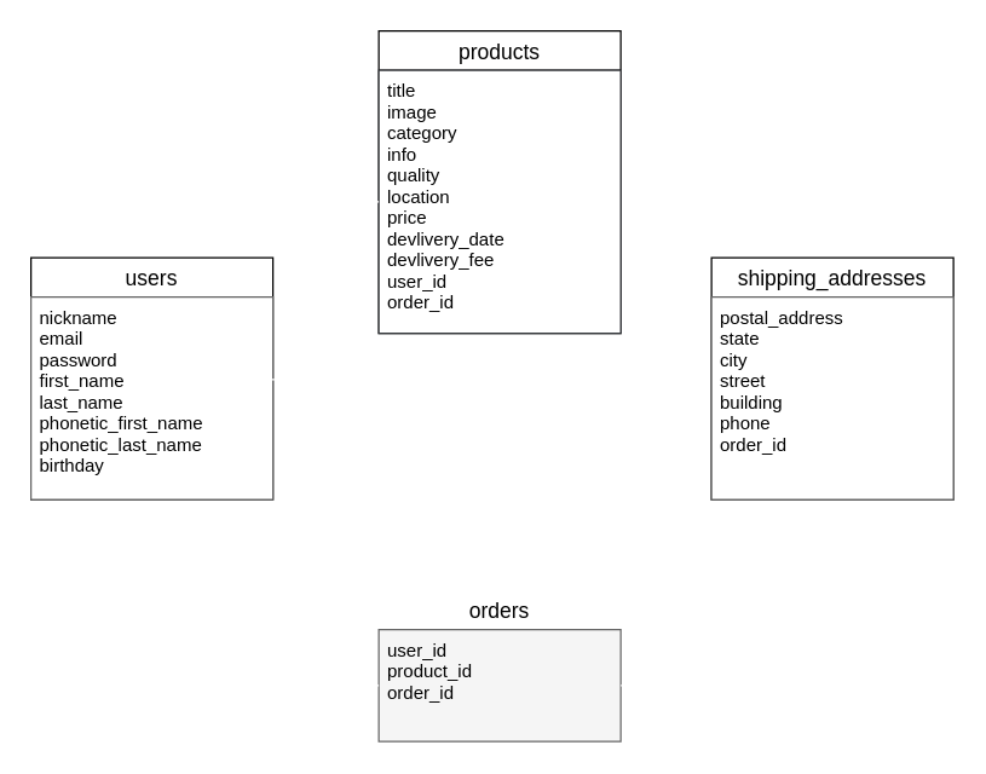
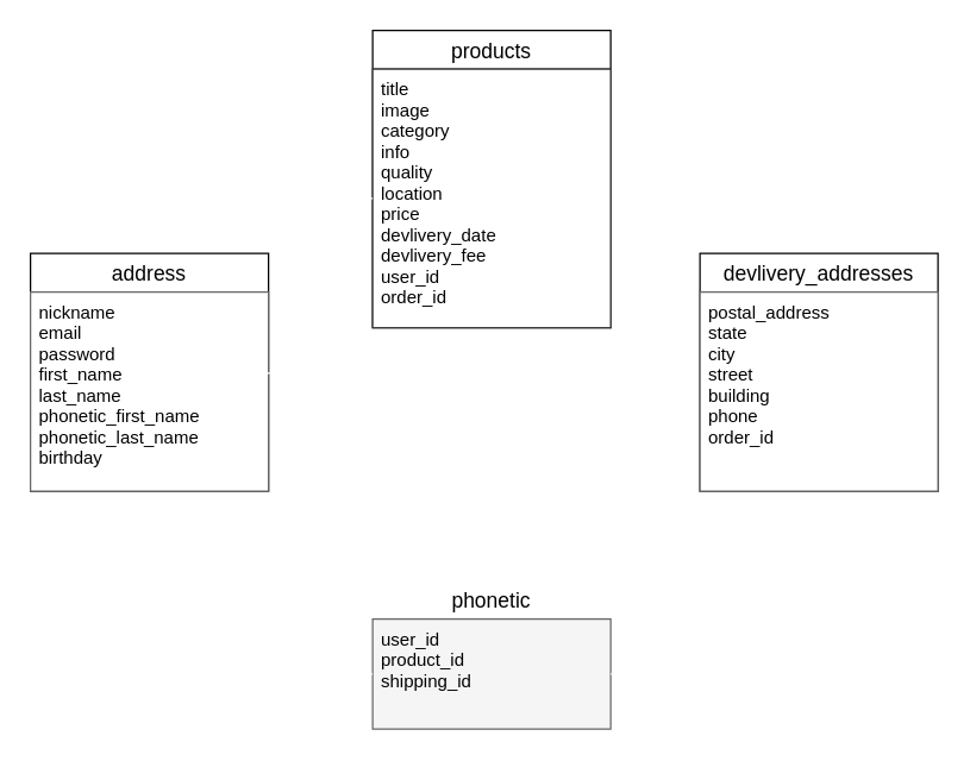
  <mxCell id="0" />
  <mxCell id="1" parent="0" />
  <mxCell id="2" style="edgeStyle=orthogonalEdgeStyle;rounded=0;orthogonalLoop=1;jettySize=auto;html=1;endArrow=ERone;endFill=0;" edge="1" parent="1"><mxGeometry relative="1" as="geometry"><mxPoint x="120" y="190" as="targetPoint" /><mxPoint x="120" y="190" as="sourcePoint" /></mxGeometry></mxCell>
  <mxCell id="3" style="edgeStyle=orthogonalEdgeStyle;rounded=0;orthogonalLoop=1;jettySize=auto;html=1;endArrow=ERmany;endFill=0;strokeColor=#FFFFFF;" edge="1" parent="1" source="4" target="12"><mxGeometry relative="1" as="geometry"><Array as="points"><mxPoint x="210" y="250" /><mxPoint x="210" y="133" /></Array></mxGeometry></mxCell>
- <mxCell id="4" value="users" style="swimlane;fontStyle=0;childLayout=stackLayout;horizontal=1;startSize=26;horizontalStack=0;resizeParent=1;resizeParentMax=0;resizeLast=0;collapsible=1;marginBottom=0;align=center;fontSize=14;" vertex="1" parent="1"><mxGeometry x="20" y="170" width="160" height="160" as="geometry"><mxRectangle x="20" y="280" width="70" height="26" as="alternateBounds" /></mxGeometry></mxCell>
+ <mxCell id="4" value="address" style="swimlane;fontStyle=0;childLayout=stackLayout;horizontal=1;startSize=26;horizontalStack=0;resizeParent=1;resizeParentMax=0;resizeLast=0;collapsible=1;marginBottom=0;align=center;fontSize=14;" vertex="1" parent="1"><mxGeometry x="20" y="170" width="160" height="160" as="geometry"><mxRectangle x="20" y="280" width="70" height="26" as="alternateBounds" /></mxGeometry></mxCell>
  <mxCell id="5" value="nickname&#10;email&#10;password&#10;first_name&#10;last_name&#10;phonetic_first_name&#10;phonetic_last_name&#10;birthday&#10;" style="text;spacingLeft=4;spacingRight=4;overflow=hidden;rotatable=0;points=[[0,0.5],[1,0.5]];portConstraint=eastwest;fontSize=12;strokeColor=#666666;fillColor=#FFFFFF;fontColor=#000000;" vertex="1" parent="4"><mxGeometry y="26" width="160" height="134" as="geometry" /></mxCell>
  <mxCell id="6" style="edgeStyle=orthogonalEdgeStyle;rounded=0;orthogonalLoop=1;jettySize=auto;html=1;entryX=0.5;entryY=1;entryDx=0;entryDy=0;entryPerimeter=0;endArrow=ERone;endFill=0;strokeColor=#FFFFFF;" edge="1" parent="1" source="7" target="12"><mxGeometry relative="1" as="geometry"><Array as="points"><mxPoint x="330" y="250" /><mxPoint x="330" y="250" /></Array></mxGeometry></mxCell>
- <mxCell id="7" value="orders" style="swimlane;fontStyle=0;childLayout=stackLayout;horizontal=1;startSize=26;horizontalStack=0;resizeParent=1;resizeParentMax=0;resizeLast=0;collapsible=1;marginBottom=0;align=center;fontSize=14;strokeColor=#FFFFFF;" vertex="1" parent="1"><mxGeometry x="250" y="390" width="160" height="100" as="geometry" /></mxCell>
- <mxCell id="8" value="user_id&#10;product_id&#10;order_id&#10;" style="text;strokeColor=#666666;fillColor=#f5f5f5;spacingLeft=4;spacingRight=4;overflow=hidden;rotatable=0;points=[[0,0.5],[1,0.5]];portConstraint=eastwest;fontSize=12;fontColor=#000000;" vertex="1" parent="7"><mxGeometry y="26" width="160" height="74" as="geometry" /></mxCell>
- <mxCell id="9" value="shipping_addresses" style="swimlane;fontStyle=0;childLayout=stackLayout;horizontal=1;startSize=26;horizontalStack=0;resizeParent=1;resizeParentMax=0;resizeLast=0;collapsible=1;marginBottom=0;align=center;fontSize=14;" vertex="1" parent="1"><mxGeometry x="470" y="170" width="160" height="160" as="geometry" /></mxCell>
+ <mxCell id="7" value="phonetic" style="swimlane;fontStyle=0;childLayout=stackLayout;horizontal=1;startSize=26;horizontalStack=0;resizeParent=1;resizeParentMax=0;resizeLast=0;collapsible=1;marginBottom=0;align=center;fontSize=14;strokeColor=#FFFFFF;" vertex="1" parent="1"><mxGeometry x="250" y="390" width="160" height="100" as="geometry" /></mxCell>
+ <mxCell id="8" value="user_id&#10;product_id&#10;shipping_id&#10;" style="text;strokeColor=#666666;fillColor=#f5f5f5;spacingLeft=4;spacingRight=4;overflow=hidden;rotatable=0;points=[[0,0.5],[1,0.5]];portConstraint=eastwest;fontSize=12;fontColor=#000000;" vertex="1" parent="7"><mxGeometry y="26" width="160" height="74" as="geometry" /></mxCell>
+ <mxCell id="9" value="devlivery_addresses" style="swimlane;fontStyle=0;childLayout=stackLayout;horizontal=1;startSize=26;horizontalStack=0;resizeParent=1;resizeParentMax=0;resizeLast=0;collapsible=1;marginBottom=0;align=center;fontSize=14;" vertex="1" parent="1"><mxGeometry x="470" y="170" width="160" height="160" as="geometry" /></mxCell>
  <mxCell id="10" value="postal_address&#10;state&#10;city&#10;street&#10;building&#10;phone&#10;order_id" style="text;strokeColor=#666666;spacingLeft=4;spacingRight=4;overflow=hidden;rotatable=0;points=[[0,0.5],[1,0.5]];portConstraint=eastwest;fontSize=12;fillColor=#FFFFFF;fontColor=#000000;" vertex="1" parent="9"><mxGeometry y="26" width="160" height="134" as="geometry" /></mxCell>
  <mxCell id="11" value="products" style="swimlane;fontStyle=0;childLayout=stackLayout;horizontal=1;startSize=26;horizontalStack=0;resizeParent=1;resizeParentMax=0;resizeLast=0;collapsible=1;marginBottom=0;align=center;fontSize=14;" vertex="1" parent="1"><mxGeometry x="250" y="20" width="160" height="200" as="geometry" /></mxCell>
  <mxCell id="12" value="title&#10;image&#10;category&#10;info&#10;quality&#10;location&#10;price&#10;devlivery_date&#10;devlivery_fee&#10;user_id&#10;order_id&#10;" style="text;strokeColor=#36393d;spacingLeft=4;spacingRight=4;overflow=hidden;rotatable=0;points=[[0,0.5],[1,0.5]];portConstraint=eastwest;fontSize=12;fillColor=#FFFFFF;fontColor=#000000;" vertex="1" parent="11"><mxGeometry y="26" width="160" height="174" as="geometry" /></mxCell>
  <mxCell id="13" style="edgeStyle=orthogonalEdgeStyle;rounded=0;orthogonalLoop=1;jettySize=auto;html=1;endArrow=ERone;endFill=0;strokeColor=#FFFFFF;" edge="1" parent="1" source="8"><mxGeometry relative="1" as="geometry"><mxPoint x="100" y="340" as="targetPoint" /><Array as="points"><mxPoint x="100" y="453" /></Array></mxGeometry></mxCell>
  <mxCell id="14" style="edgeStyle=orthogonalEdgeStyle;rounded=0;orthogonalLoop=1;jettySize=auto;html=1;entryX=0.996;entryY=0.407;entryDx=0;entryDy=0;entryPerimeter=0;endArrow=ERone;endFill=0;strokeColor=#FFFFFF;" edge="1" parent="1" source="12" target="5"><mxGeometry relative="1" as="geometry"><Array as="points"><mxPoint x="210" y="133" /><mxPoint x="210" y="251" /></Array></mxGeometry></mxCell>
  <mxCell id="15" style="edgeStyle=orthogonalEdgeStyle;rounded=0;orthogonalLoop=1;jettySize=auto;html=1;endArrow=ERone;endFill=0;strokeColor=#FFFFFF;" edge="1" parent="1" source="8"><mxGeometry relative="1" as="geometry"><mxPoint x="550" y="340" as="targetPoint" /><Array as="points"><mxPoint x="550" y="453" /></Array></mxGeometry></mxCell>
